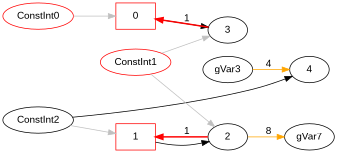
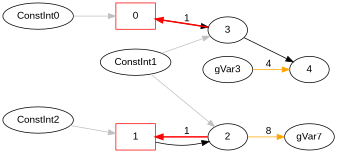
  digraph {
    fontname="Liberation Sans"
    rankdir=LR
    node [color=black fontname="Liberation Sans"]
    edge [fontname="Liberation Sans" color=gray]
    n1 [color=red label=0 shape=box]
    n2 [label=3]
    n3 [label=4]
    n4 [color=red label=1 shape=box]
    n5 [label=2]
    n6 [label=gVar7]
-   n7 [color=red label=ConstInt0]
+   n7 [label=ConstInt0]
    n8 [label=ConstInt2]
-   n9 [color=red label=ConstInt1]
+   n9 [label=ConstInt1]
    n10 [label=gVar3]
    n1 -> n2 [color=""]
    n2 -> n1 [color=red label=1 style=bold]
-   n8 -> n3 [color=""]
+   n2 -> n3 [color=""]
    n4 -> n5 [color=""]
    n5 -> n4 [color=red label=1 style=bold]
    n5 -> n6 [color=orange label=8]
    n7 -> n1
    n8 -> n4
    n9 -> n2
    n9 -> n5
    n10 -> n3 [color=orange label=4]
  }
